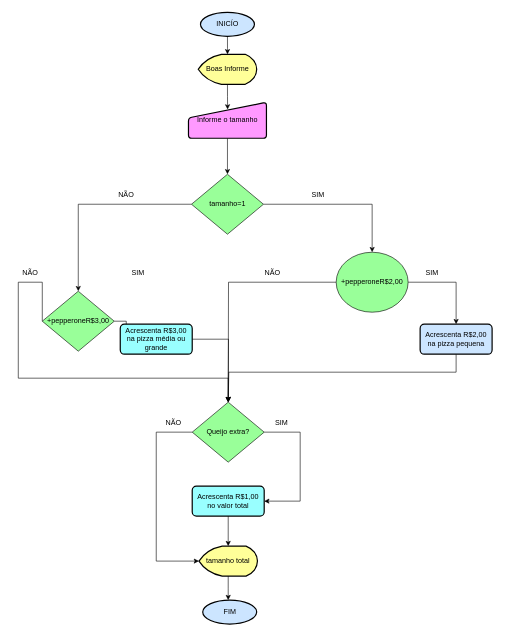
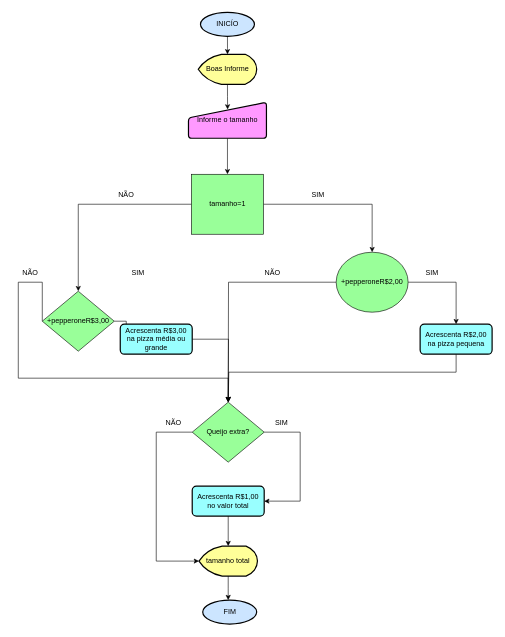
  <mxCell id="0" />
  <mxCell id="1" parent="0" />
  <mxCell id="2" style="edgeStyle=orthogonalEdgeStyle;rounded=0;orthogonalLoop=1;jettySize=auto;html=1;exitX=0.5;exitY=1;exitDx=0;exitDy=0;exitPerimeter=0;" edge="1" parent="1" source="3" target="4"><mxGeometry relative="1" as="geometry" /></mxCell>
  <mxCell id="3" value="INICÍO" style="strokeWidth=2;html=1;shape=mxgraph.flowchart.start_1;whiteSpace=wrap;fillColor=#CCE5FF;" vertex="1" parent="1"><mxGeometry x="333.75" y="20" width="90" height="40" as="geometry" /></mxCell>
  <mxCell id="4" value="Boas Informe" style="strokeWidth=2;html=1;shape=mxgraph.flowchart.display;whiteSpace=wrap;fillColor=#FFFF99;" vertex="1" parent="1"><mxGeometry x="330" y="90" width="97.5" height="50" as="geometry" /></mxCell>
  <mxCell id="5" style="edgeStyle=orthogonalEdgeStyle;rounded=0;orthogonalLoop=1;jettySize=auto;html=1;exitX=1;exitY=0.5;exitDx=0;exitDy=0;entryX=0.5;entryY=0;entryDx=0;entryDy=0;" edge="1" parent="1" source="7" target="19"><mxGeometry relative="1" as="geometry" /></mxCell>
  <mxCell id="6" style="edgeStyle=orthogonalEdgeStyle;rounded=0;orthogonalLoop=1;jettySize=auto;html=1;exitX=0;exitY=0.5;exitDx=0;exitDy=0;" edge="1" parent="1" source="7"><mxGeometry relative="1" as="geometry"><mxPoint x="380" y="670" as="targetPoint" /></mxGeometry></mxCell>
  <mxCell id="7" value="+pepperoneR$2,00" style="ellipse;whiteSpace=wrap;html=1;fillColor=#99FF99;" vertex="1" parent="1"><mxGeometry x="560" y="420" width="120" height="100" as="geometry" /></mxCell>
  <mxCell id="8" style="edgeStyle=orthogonalEdgeStyle;rounded=0;orthogonalLoop=1;jettySize=auto;html=1;exitX=0.5;exitY=1;exitDx=0;exitDy=0;" edge="1" parent="1" source="9" target="15"><mxGeometry relative="1" as="geometry" /></mxCell>
  <mxCell id="9" value="Informe o tamanho" style="html=1;strokeWidth=2;shape=manualInput;whiteSpace=wrap;rounded=1;size=26;arcSize=11;fillColor=#FF99FF;" vertex="1" parent="1"><mxGeometry x="313.75" y="170" width="130" height="60" as="geometry" /></mxCell>
  <mxCell id="10" style="edgeStyle=orthogonalEdgeStyle;rounded=0;orthogonalLoop=1;jettySize=auto;html=1;exitX=1;exitY=0.5;exitDx=0;exitDy=0;" edge="1" parent="1" source="12" target="21"><mxGeometry relative="1" as="geometry" /></mxCell>
  <mxCell id="11" style="edgeStyle=orthogonalEdgeStyle;rounded=0;orthogonalLoop=1;jettySize=auto;html=1;exitX=0;exitY=0.5;exitDx=0;exitDy=0;entryX=0.5;entryY=0;entryDx=0;entryDy=0;" edge="1" parent="1" source="12" target="17"><mxGeometry relative="1" as="geometry"><Array as="points"><mxPoint x="30" y="470" /><mxPoint x="30" y="630" /><mxPoint x="380" y="630" /></Array></mxGeometry></mxCell>
  <mxCell id="12" value="+pepperoneR$3,00" style="rhombus;whiteSpace=wrap;html=1;fillColor=#99FF99;" vertex="1" parent="1"><mxGeometry x="70" y="485" width="120" height="100" as="geometry" /></mxCell>
  <mxCell id="13" style="edgeStyle=orthogonalEdgeStyle;rounded=0;orthogonalLoop=1;jettySize=auto;html=1;exitX=1;exitY=0.5;exitDx=0;exitDy=0;entryX=0.5;entryY=0;entryDx=0;entryDy=0;" edge="1" parent="1" source="15" target="7"><mxGeometry relative="1" as="geometry" /></mxCell>
  <mxCell id="14" style="edgeStyle=orthogonalEdgeStyle;rounded=0;orthogonalLoop=1;jettySize=auto;html=1;exitX=0;exitY=0.5;exitDx=0;exitDy=0;entryX=0.5;entryY=0;entryDx=0;entryDy=0;" edge="1" parent="1" source="15" target="12"><mxGeometry relative="1" as="geometry" /></mxCell>
- <mxCell id="15" value="tamanho=1" style="rhombus;whiteSpace=wrap;html=1;fillColor=#99FF99;" vertex="1" parent="1"><mxGeometry x="318.75" y="290" width="120" height="100" as="geometry" /></mxCell>
+ <mxCell id="15" value="tamanho=1" style="whiteSpace=wrap;html=1;fillColor=#99FF99;rounded=0;" vertex="1" parent="1"><mxGeometry x="318.75" y="290" width="120" height="100" as="geometry" /></mxCell>
  <mxCell id="16" style="edgeStyle=orthogonalEdgeStyle;rounded=0;orthogonalLoop=1;jettySize=auto;html=1;exitX=1;exitY=0.5;exitDx=0;exitDy=0;entryX=1;entryY=0.5;entryDx=0;entryDy=0;" edge="1" parent="1" source="17" target="22"><mxGeometry relative="1" as="geometry"><Array as="points"><mxPoint x="500" y="720" /><mxPoint x="500" y="835" /></Array></mxGeometry></mxCell>
  <mxCell id="17" value="Queijo extra?" style="rhombus;whiteSpace=wrap;html=1;fillColor=#99FF99;" vertex="1" parent="1"><mxGeometry x="320" y="670" width="120" height="100" as="geometry" /></mxCell>
  <mxCell id="18" style="edgeStyle=orthogonalEdgeStyle;rounded=0;orthogonalLoop=1;jettySize=auto;html=1;exitX=0.5;exitY=1;exitDx=0;exitDy=0;" edge="1" parent="1" source="19"><mxGeometry relative="1" as="geometry"><mxPoint x="380" y="670" as="targetPoint" /><Array as="points"><mxPoint x="760" y="620" /><mxPoint x="381" y="620" /></Array></mxGeometry></mxCell>
- <mxCell id="19" value="Acrescenta R$2,00 na pizza pequena" style="rounded=1;whiteSpace=wrap;html=1;absoluteArcSize=1;arcSize=14;strokeWidth=2;fillColor=#cce5ff;" vertex="1" parent="1"><mxGeometry x="700" y="540" width="120" height="50" as="geometry" /></mxCell>
+ <mxCell id="19" value="Acrescenta R$2,00 na pizza pequena" style="rounded=1;whiteSpace=wrap;html=1;absoluteArcSize=1;arcSize=14;strokeWidth=2;fillColor=#99FFFF;" vertex="1" parent="1"><mxGeometry x="700" y="540" width="120" height="50" as="geometry" /></mxCell>
  <mxCell id="20" style="edgeStyle=orthogonalEdgeStyle;rounded=0;orthogonalLoop=1;jettySize=auto;html=1;exitX=1;exitY=0.5;exitDx=0;exitDy=0;" edge="1" parent="1" source="21"><mxGeometry relative="1" as="geometry"><mxPoint x="380" y="670" as="targetPoint" /></mxGeometry></mxCell>
  <mxCell id="21" value="Acrescenta R$3,00 na pizza média ou grande" style="rounded=1;whiteSpace=wrap;html=1;absoluteArcSize=1;arcSize=14;strokeWidth=2;fillColor=#99FFFF;" vertex="1" parent="1"><mxGeometry x="200" y="540" width="120" height="50" as="geometry" /></mxCell>
  <mxCell id="22" value="Acrescenta R$1,00 no valor total" style="rounded=1;whiteSpace=wrap;html=1;absoluteArcSize=1;arcSize=14;strokeWidth=2;fillColor=#99FFFF;" vertex="1" parent="1"><mxGeometry x="320" y="810" width="120" height="50" as="geometry" /></mxCell>
  <mxCell id="23" style="edgeStyle=orthogonalEdgeStyle;rounded=0;orthogonalLoop=1;jettySize=auto;html=1;exitX=0.5;exitY=1;exitDx=0;exitDy=0;exitPerimeter=0;" edge="1" parent="1" source="24"><mxGeometry relative="1" as="geometry"><mxPoint x="380" y="1000" as="targetPoint" /></mxGeometry></mxCell>
  <mxCell id="24" value="tamanho total" style="strokeWidth=2;html=1;shape=mxgraph.flowchart.display;whiteSpace=wrap;fillColor=#FFFF99;" vertex="1" parent="1"><mxGeometry x="331.25" y="910" width="97.5" height="50" as="geometry" /></mxCell>
  <mxCell id="25" value="FIM" style="strokeWidth=2;html=1;shape=mxgraph.flowchart.start_1;whiteSpace=wrap;fillColor=#CCE5FF;" vertex="1" parent="1"><mxGeometry x="337.5" y="1000" width="90" height="40" as="geometry" /></mxCell>
  <mxCell id="26" style="edgeStyle=orthogonalEdgeStyle;rounded=0;orthogonalLoop=1;jettySize=auto;html=1;exitX=0.5;exitY=1;exitDx=0;exitDy=0;exitPerimeter=0;entryX=0.502;entryY=0.2;entryDx=0;entryDy=0;entryPerimeter=0;" edge="1" parent="1" source="4" target="9"><mxGeometry relative="1" as="geometry" /></mxCell>
  <mxCell id="27" style="edgeStyle=orthogonalEdgeStyle;rounded=0;orthogonalLoop=1;jettySize=auto;html=1;exitX=0.5;exitY=1;exitDx=0;exitDy=0;entryX=0.5;entryY=0;entryDx=0;entryDy=0;entryPerimeter=0;" edge="1" parent="1" source="22" target="24"><mxGeometry relative="1" as="geometry" /></mxCell>
  <mxCell id="28" value="SIM" style="text;html=1;align=center;verticalAlign=middle;whiteSpace=wrap;rounded=0;" vertex="1" parent="1"><mxGeometry x="500" y="310" width="60" height="30" as="geometry" /></mxCell>
  <mxCell id="29" value="SIM" style="text;html=1;align=center;verticalAlign=middle;whiteSpace=wrap;rounded=0;" vertex="1" parent="1"><mxGeometry x="690" y="440" width="60" height="30" as="geometry" /></mxCell>
  <mxCell id="30" value="SIM" style="text;html=1;align=center;verticalAlign=middle;whiteSpace=wrap;rounded=0;" vertex="1" parent="1"><mxGeometry x="200" y="440" width="60" height="30" as="geometry" /></mxCell>
  <mxCell id="31" style="edgeStyle=orthogonalEdgeStyle;rounded=0;orthogonalLoop=1;jettySize=auto;html=1;exitX=0;exitY=0.5;exitDx=0;exitDy=0;entryX=0;entryY=0.5;entryDx=0;entryDy=0;entryPerimeter=0;" edge="1" parent="1" source="17" target="24"><mxGeometry relative="1" as="geometry"><Array as="points"><mxPoint x="260" y="720" /><mxPoint x="260" y="935" /></Array></mxGeometry></mxCell>
  <mxCell id="32" value="SIM" style="text;html=1;align=center;verticalAlign=middle;whiteSpace=wrap;rounded=0;" vertex="1" parent="1"><mxGeometry x="438.75" y="690" width="60" height="30" as="geometry" /></mxCell>
  <mxCell id="33" value="NÃO" style="text;html=1;align=center;verticalAlign=middle;whiteSpace=wrap;rounded=0;" vertex="1" parent="1"><mxGeometry x="180" y="310" width="60" height="30" as="geometry" /></mxCell>
  <mxCell id="34" value="NÃO" style="text;html=1;align=center;verticalAlign=middle;whiteSpace=wrap;rounded=0;" vertex="1" parent="1"><mxGeometry y="440" width="60" height="30" as="geometry" x="20" /></mxCell>
  <mxCell id="35" value="NÃO" style="text;html=1;align=center;verticalAlign=middle;whiteSpace=wrap;rounded=0;" vertex="1" parent="1"><mxGeometry x="423.75" y="440" width="60" height="30" as="geometry" /></mxCell>
  <mxCell id="36" value="NÃO" style="text;html=1;align=center;verticalAlign=middle;whiteSpace=wrap;rounded=0;" vertex="1" parent="1"><mxGeometry x="258.75" y="690" width="60" height="30" as="geometry" /></mxCell>
